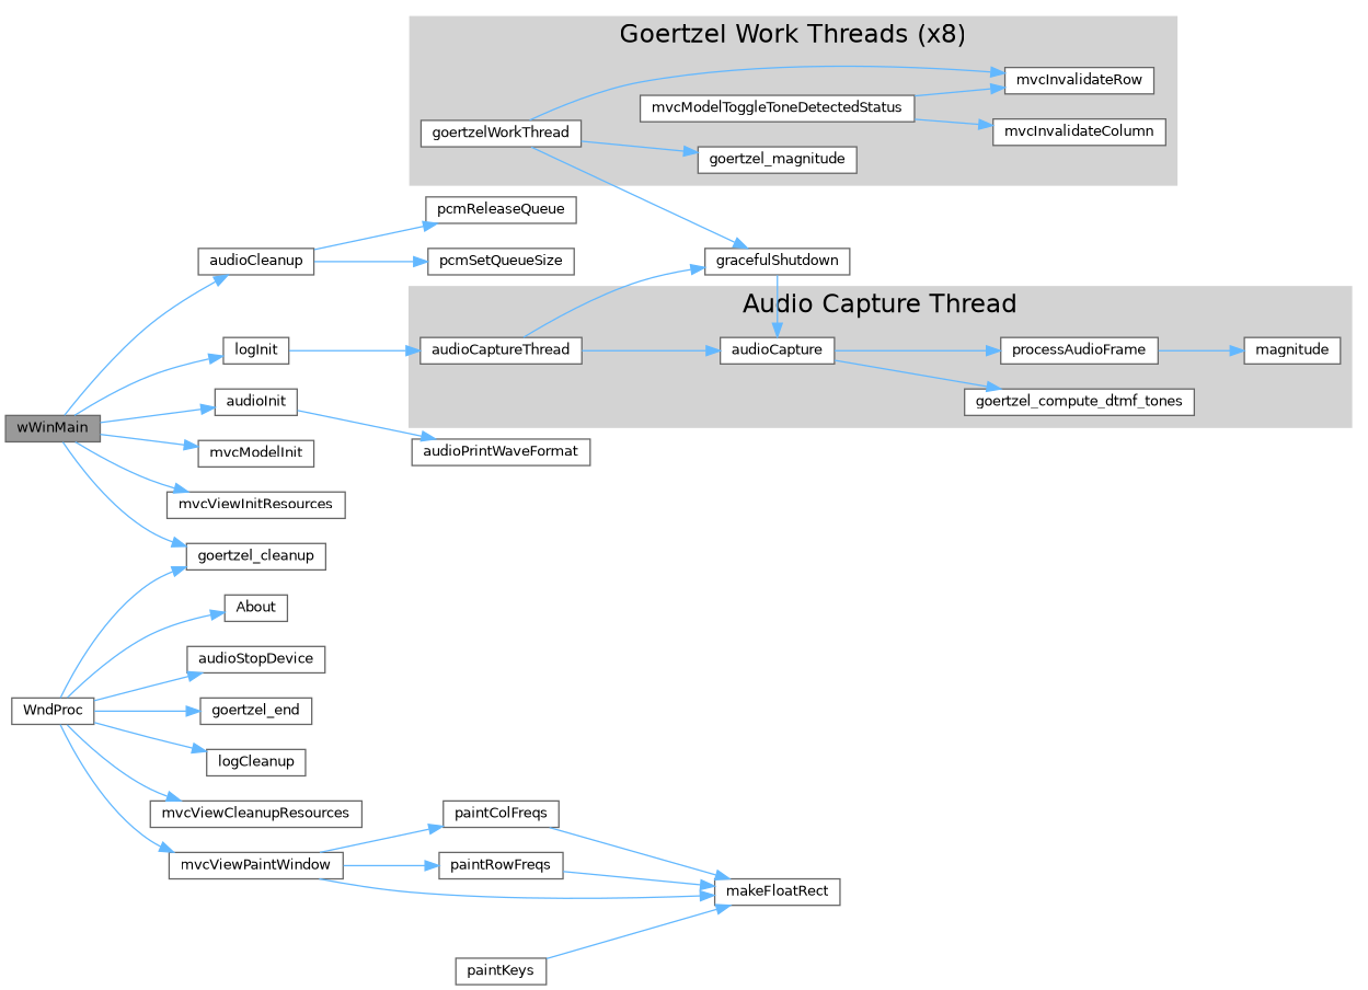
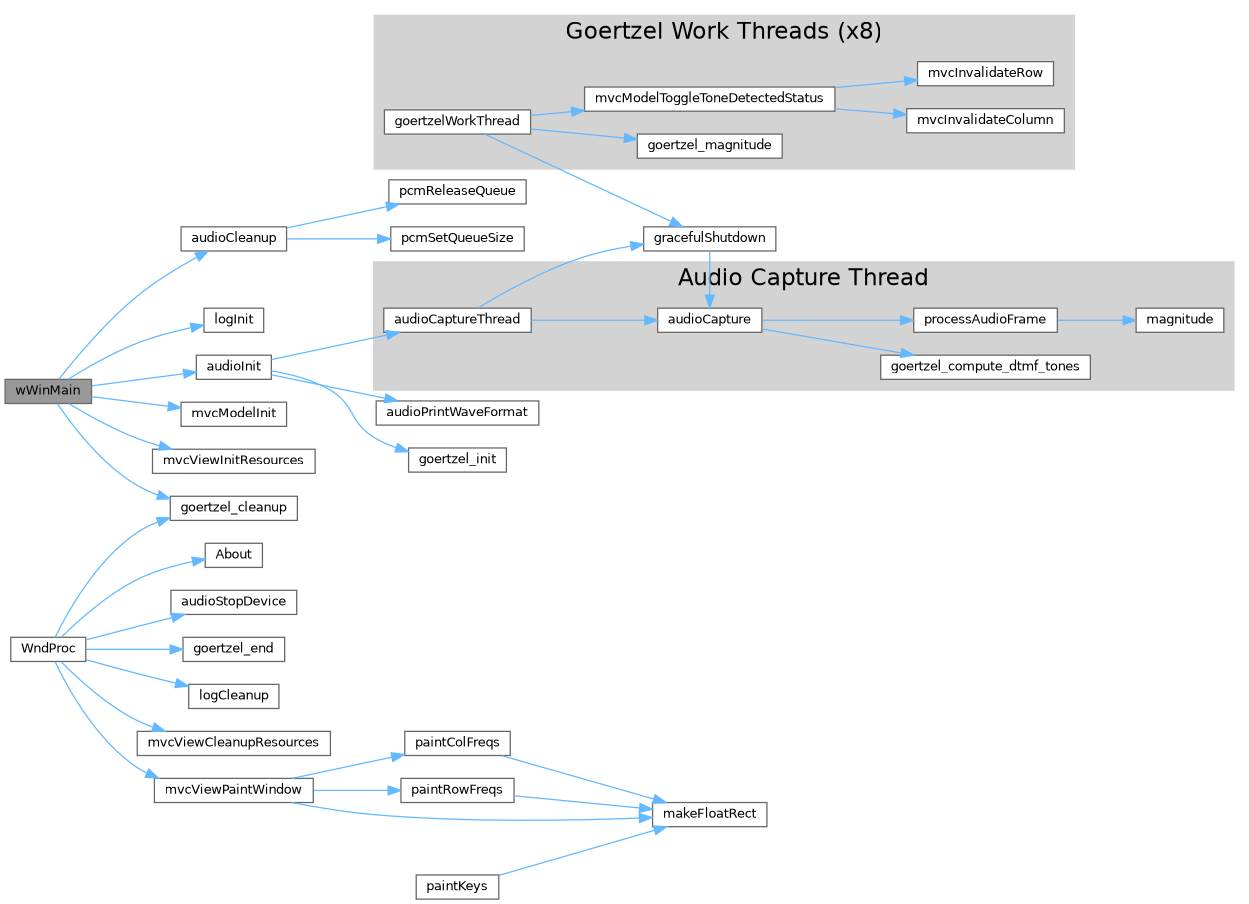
  digraph {
    rankdir=LR
    node [color=grey40 fillcolor=white fontname=Helvetica fontsize=10 shape=box style=filled]
    edge [color=steelblue1 fontname=Helvetica fontsize=10 labelfontname=Helvetica labelfontsize=10 style=solid]
    n1 [height=0.2 label=goertzelWorkThread width=0.4]
    n2 [height=0.2 label=goertzel_magnitude width=0.4]
    n3 [height=0.2 label=mvcModelToggleToneDetectedStatus width=0.4]
    n4 [height=0.2 label=mvcInvalidateColumn width=0.4]
    n5 [height=0.2 label=mvcInvalidateRow width=0.4]
    n6 [height=0.2 label=audioCaptureThread width=0.4]
    n7 [height=0.2 label=audioCapture width=0.4]
    n8 [height=0.2 label=goertzel_compute_dtmf_tones width=0.4]
    n9 [height=0.2 label=processAudioFrame width=0.4]
    n10 [height=0.2 label=magnitude width=0.4]
    n11 [height=0.2 label=gracefulShutdown width=0.4]
    n12 [color=gray40 fillcolor=grey60 fontcolor=black height=0.2 label=wWinMain width=0.4]
    n13 [height=0.2 label=audioCleanup width=0.4]
    n14 [height=0.2 label=audioInit width=0.4]
    n15 [height=0.2 label=logInit width=0.4]
    n16 [height=0.2 label=mvcModelInit width=0.4]
    n17 [height=0.2 label=mvcViewInitResources width=0.4]
    n18 [height=0.2 label=goertzel_cleanup width=0.4]
    n19 [height=0.2 label=pcmReleaseQueue width=0.4]
    n20 [height=0.2 label=pcmSetQueueSize width=0.4]
    n21 [height=0.2 label=audioPrintWaveFormat width=0.4]
+   n22 [height=0.2 label=goertzel_init width=0.4]
    n23 [height=0.2 label=WndProc width=0.4]
    n24 [height=0.2 label=About width=0.4]
    n25 [height=0.2 label=audioStopDevice width=0.4]
    n26 [height=0.2 label=goertzel_end width=0.4]
    n27 [height=0.2 label=logCleanup width=0.4]
    n28 [height=0.2 label=mvcViewCleanupResources width=0.4]
    n29 [height=0.2 label=mvcViewPaintWindow width=0.4]
    n30 [height=0.2 label=paintColFreqs width=0.4]
    n31 [height=0.2 label=paintRowFreqs width=0.4]
    n32 [height=0.2 label=makeFloatRect width=0.4]
    n33 [height=0.2 label=paintKeys width=0.4]
    subgraph cluster_1 {
      color=lightgrey
      label=<<FONT POINT-SIZE="18.0" FACE="Helvetica">Goertzel Work Threads (x8)</FONT>>
      style=filled
      n1
      n2
      n3
      n4
      n5
    }
    subgraph cluster_2 {
      color=lightgrey
      label=<<FONT POINT-SIZE="18.0" FACE="Helvetica">Audio Capture Thread</FONT>>
      style=filled
      n6
      n7
      n8
      n9
      n10
    }
    n1 -> n2
-   n1 -> n5
+   n1 -> n3
    n1 -> n11
    n3 -> n4
    n3 -> n5
    n6 -> n7
    n6 -> n11
    n7 -> n8
    n7 -> n9
    n9 -> n10
    n11 -> n7
    n12 -> n13
    n12 -> n14
    n12 -> n15
    n12 -> n16
    n12 -> n17
    n12 -> n18
    n13 -> n19
    n13 -> n20
-   n15 -> n6
+   n14 -> n6
    n14 -> n21
+   n14 -> n22
    n23 -> n18
    n23 -> n24
    n23 -> n25
    n23 -> n26
    n23 -> n27
    n23 -> n28
    n23 -> n29
    n29 -> n30
    n29 -> n31
    n29 -> n32
    n30 -> n32
    n31 -> n32
    n33 -> n32
  }
